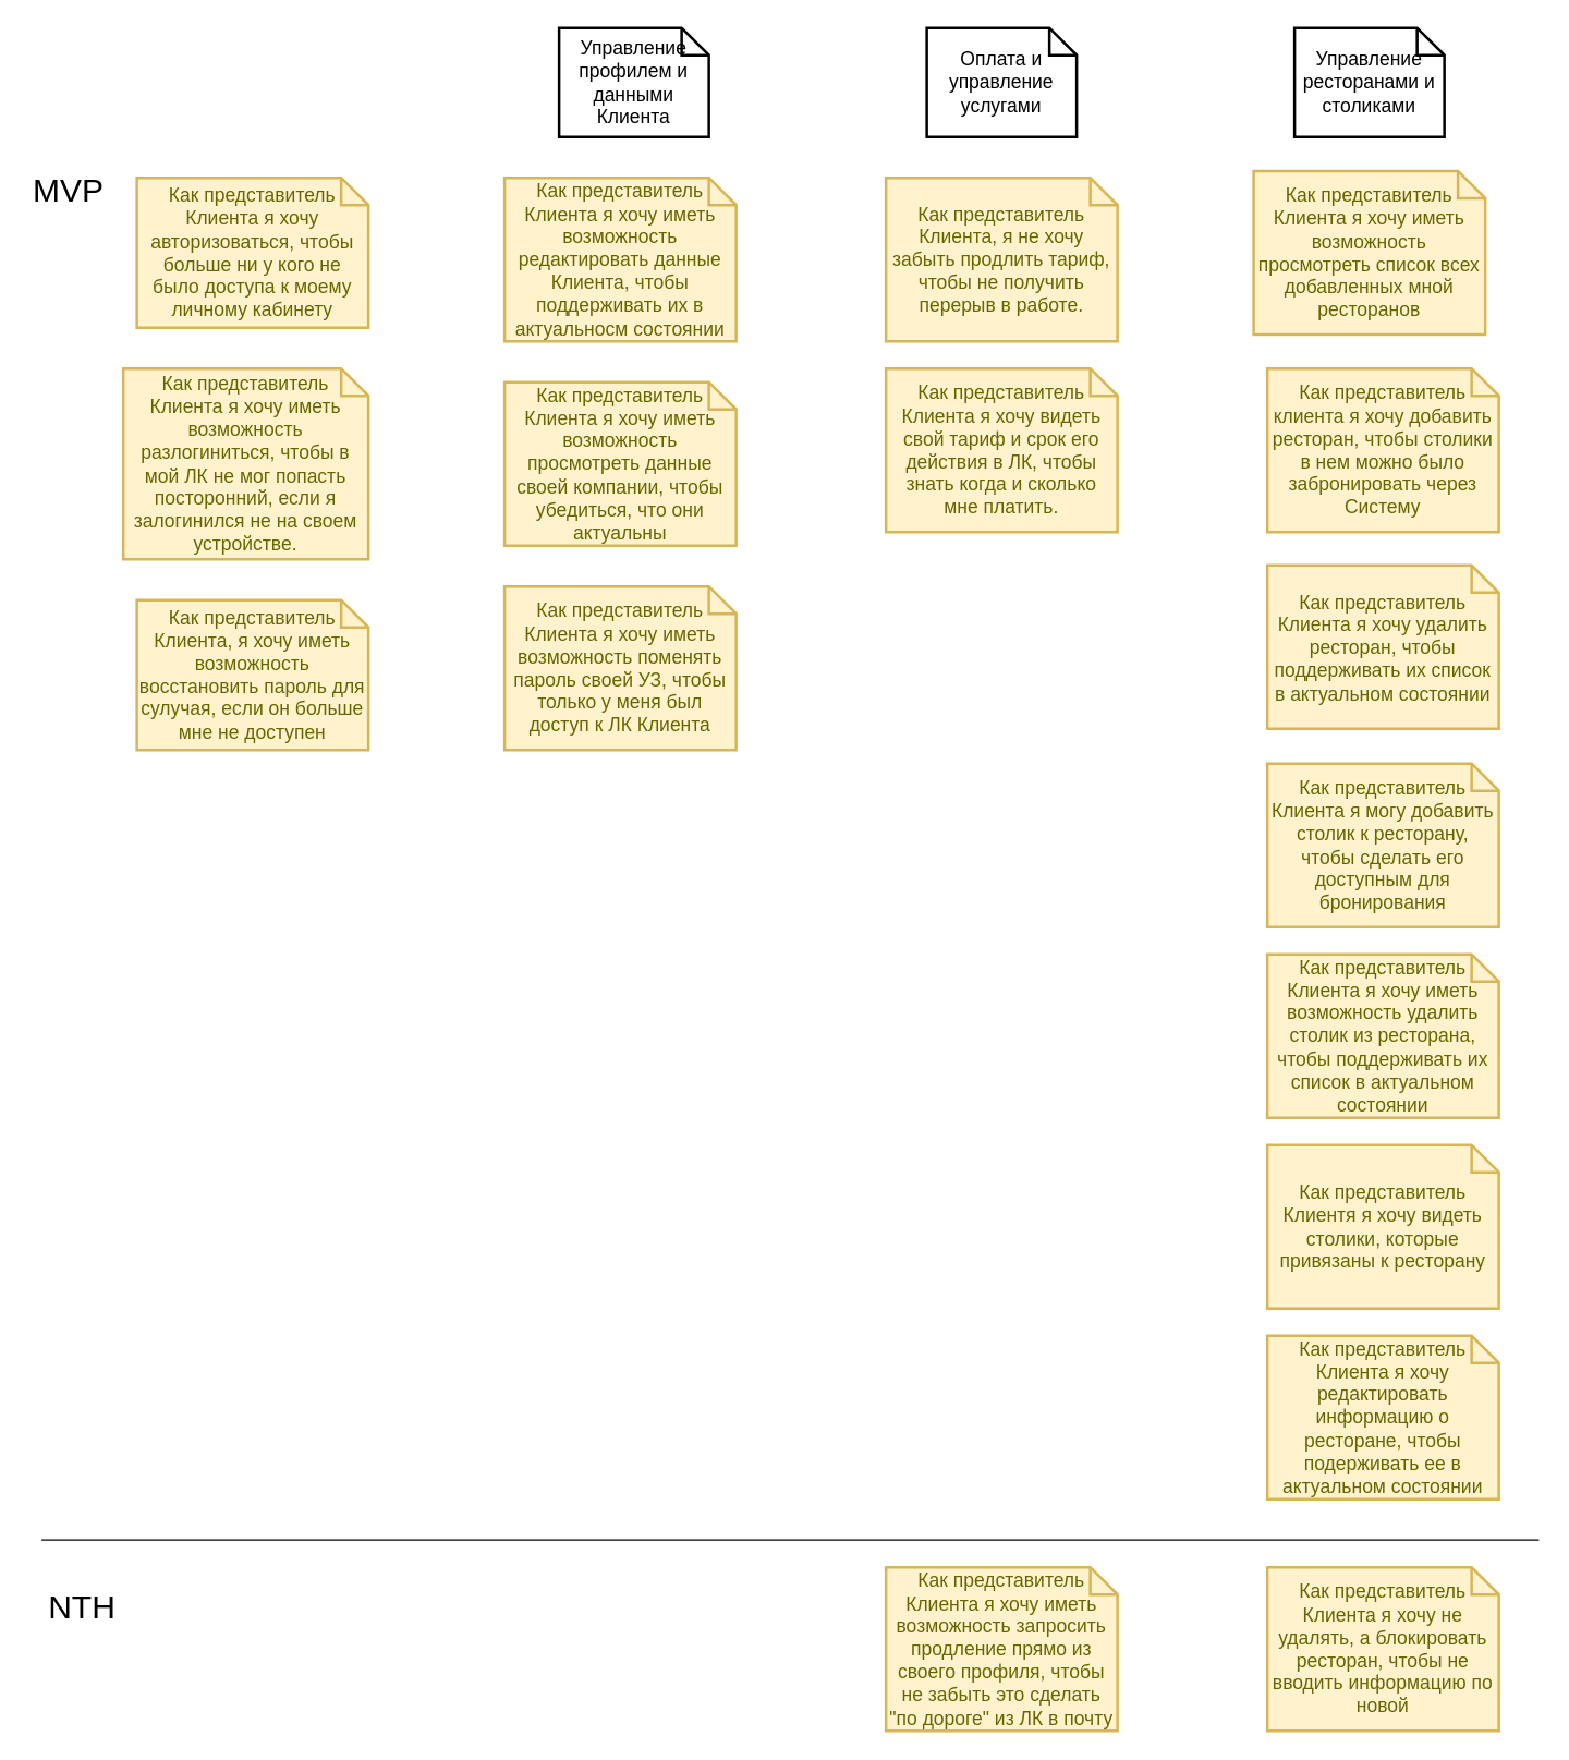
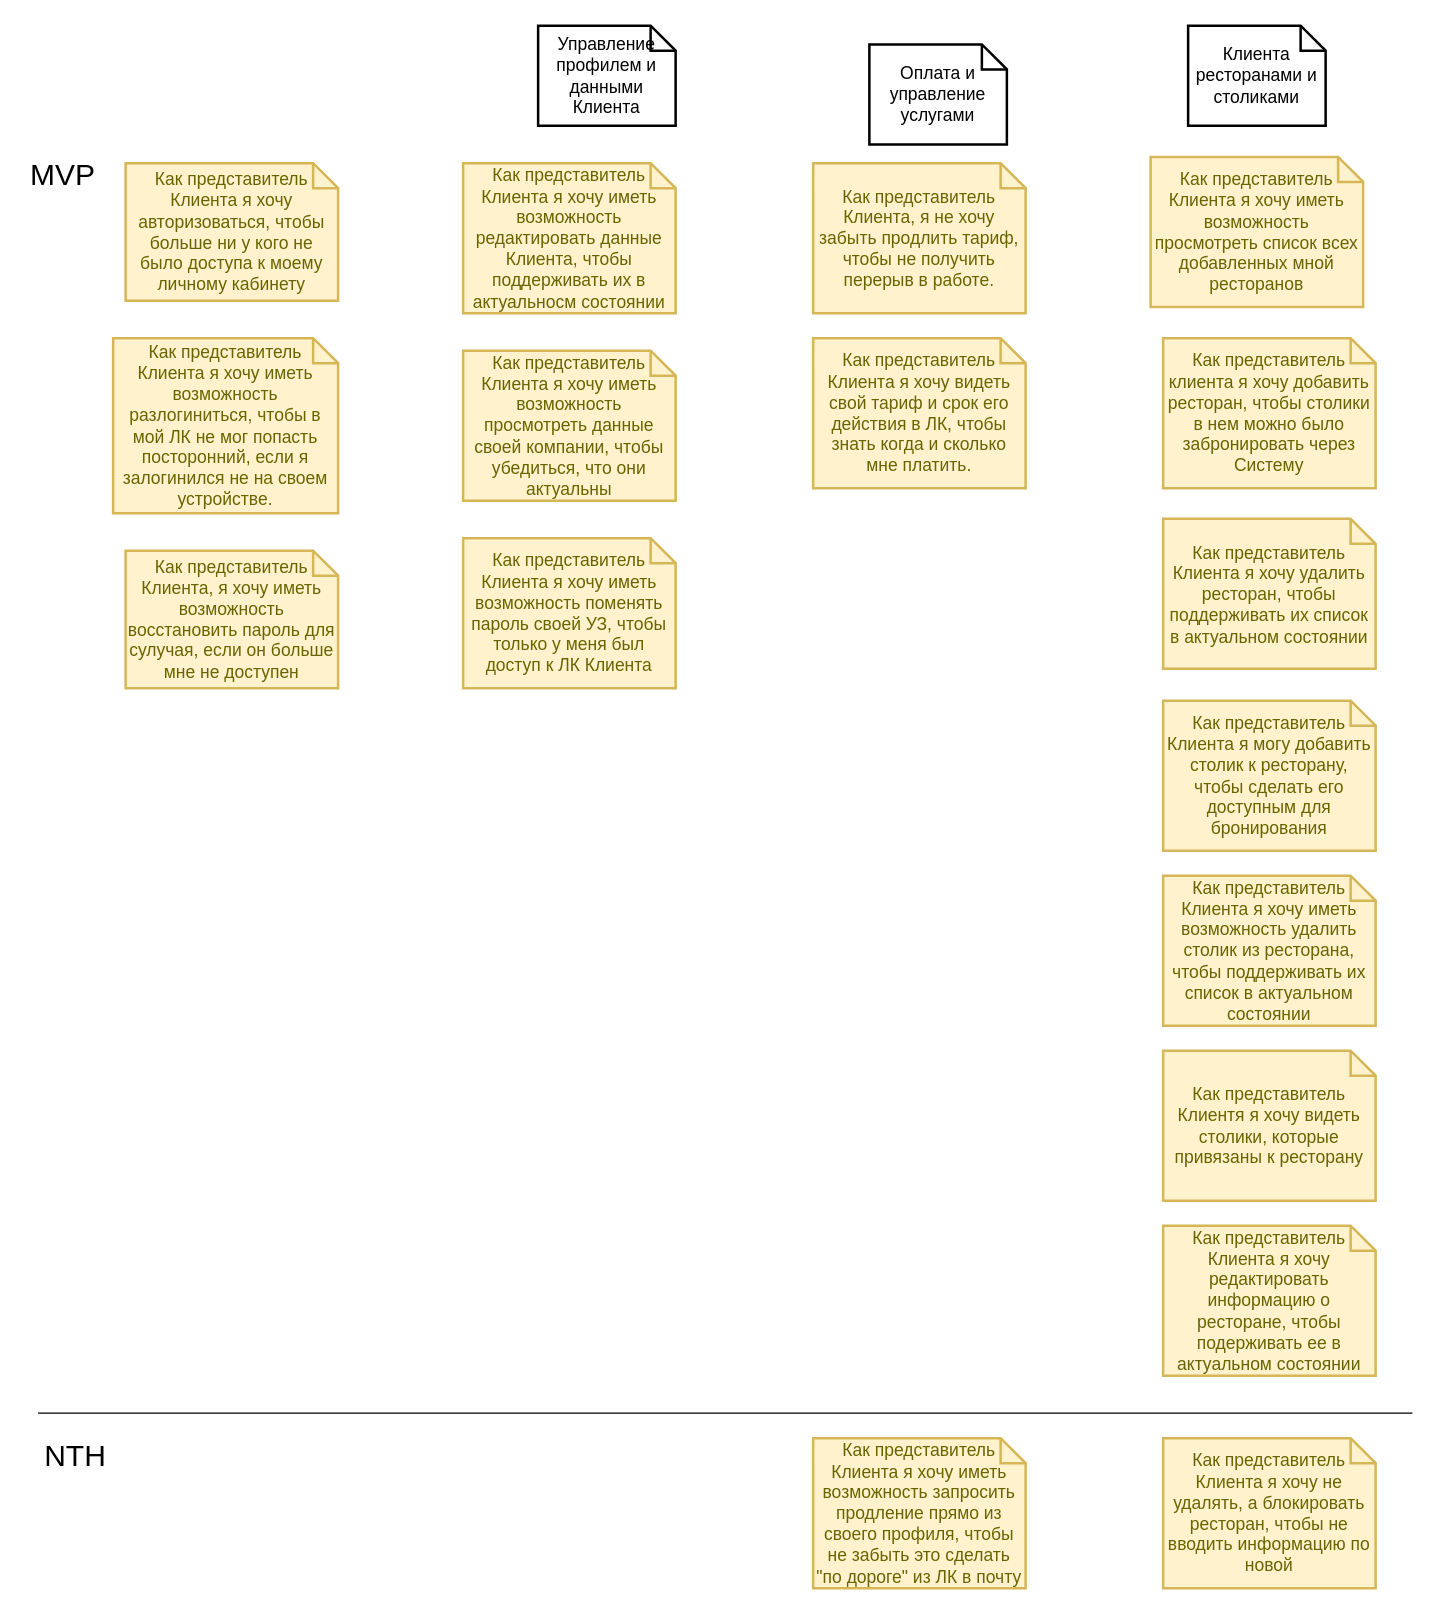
  <mxCell id="0" />
  <mxCell id="1" parent="0" />
- <mxCell id="2" value="Управление профилем и данными Клиента" style="shape=note;strokeWidth=2;fontSize=14;size=20;whiteSpace=wrap;html=1;" parent="1" vertex="1"><mxGeometry x="410" y="20" width="110.0" height="80" as="geometry" /></mxCell>
- <mxCell id="3" value="Управление ресторанами и столиками" style="shape=note;strokeWidth=2;fontSize=14;size=20;whiteSpace=wrap;html=1;" parent="1" vertex="1"><mxGeometry x="950" y="20" width="110.0" height="80" as="geometry" /></mxCell>
+ <mxCell id="2" value="Управление профилем и данными Клиента" style="shape=note;strokeWidth=2;fontSize=14;size=20;whiteSpace=wrap;html=1;" parent="1" vertex="1"><mxGeometry x="430" y="20" width="110.0" height="80" as="geometry" /></mxCell>
+ <mxCell id="3" value="Клиента ресторанами и столиками" style="shape=note;strokeWidth=2;fontSize=14;size=20;whiteSpace=wrap;html=1;" parent="1" vertex="1"><mxGeometry x="950" y="20" width="110.0" height="80" as="geometry" /></mxCell>
  <mxCell id="4" value="Как представитель Клиента я хочу авторизоваться, чтобы больше ни у кого не было доступа к моему личному кабинету" style="shape=note;strokeWidth=2;fontSize=14;size=20;whiteSpace=wrap;fillColor=#fff2cc;strokeColor=#d6b656;fontColor=#666600;" parent="1" vertex="1"><mxGeometry x="100" y="130" width="170" height="110" as="geometry" /></mxCell>
  <mxCell id="5" value="Как представитель Клиента я хочу иметь возможность разлогиниться, чтобы в мой ЛК не мог попасть посторонний, если я залогинился не на своем устройстве." style="shape=note;strokeWidth=2;fontSize=14;size=20;whiteSpace=wrap;fillColor=#fff2cc;strokeColor=#d6b656;fontColor=#666600;" parent="1" vertex="1"><mxGeometry x="90" y="270" width="180" height="140" as="geometry" /></mxCell>
  <mxCell id="6" value="Как представитель Клиента, я хочу иметь возможность восстановить пароль для сулучая, если он больше мне не доступен" style="shape=note;strokeWidth=2;fontSize=14;size=20;whiteSpace=wrap;fillColor=#fff2cc;strokeColor=#d6b656;fontColor=#666600;" parent="1" vertex="1"><mxGeometry x="100" y="440" width="170" height="110" as="geometry" /></mxCell>
  <mxCell id="7" value="Как представитель Клиента я хочу иметь возможность редактировать данные Клиента, чтобы поддерживать их в актуальносм состоянии" style="shape=note;strokeWidth=2;fontSize=14;size=20;whiteSpace=wrap;fillColor=#fff2cc;strokeColor=#d6b656;fontColor=#666600;" parent="1" vertex="1"><mxGeometry x="370" y="130" width="170" height="120" as="geometry" /></mxCell>
  <mxCell id="8" value="Как представитель Клиента я хочу иметь возможность просмотреть данные своей компании, чтобы убедиться, что они актуальны" style="shape=note;strokeWidth=2;fontSize=14;size=20;whiteSpace=wrap;fillColor=#fff2cc;strokeColor=#d6b656;fontColor=#666600;" parent="1" vertex="1"><mxGeometry x="370" y="280" width="170" height="120" as="geometry" /></mxCell>
  <mxCell id="9" value="Как представитель Клиента я хочу иметь возможность поменять пароль своей УЗ, чтобы только у меня был доступ к ЛК Клиента" style="shape=note;strokeWidth=2;fontSize=14;size=20;whiteSpace=wrap;fillColor=#fff2cc;strokeColor=#d6b656;fontColor=#666600;" parent="1" vertex="1"><mxGeometry x="370" y="430" width="170" height="120" as="geometry" /></mxCell>
  <mxCell id="10" value="Как представитель Клиента я хочу видеть свой тариф и срок его действия в ЛК, чтобы знать когда и сколько мне платить." style="shape=note;strokeWidth=2;fontSize=14;size=20;whiteSpace=wrap;fillColor=#fff2cc;strokeColor=#d6b656;fontColor=#666600;" parent="1" vertex="1"><mxGeometry x="650" y="270" width="170" height="120" as="geometry" /></mxCell>
- <mxCell id="11" value="Оплата и управление услугами" style="shape=note;strokeWidth=2;fontSize=14;size=20;whiteSpace=wrap;html=1;" parent="1" vertex="1"><mxGeometry x="680" y="20" width="110.0" height="80" as="geometry" /></mxCell>
+ <mxCell id="11" value="Оплата и управление услугами" style="shape=note;strokeWidth=2;fontSize=14;size=20;whiteSpace=wrap;html=1;" parent="1" vertex="1"><mxGeometry x="695" y="35" width="110.0" height="80" as="geometry" /></mxCell>
  <mxCell id="12" value="Как представитель Клиента, я не хочу забыть продлить тариф, чтобы не получить перерыв в работе." style="shape=note;strokeWidth=2;fontSize=14;size=20;whiteSpace=wrap;fillColor=#fff2cc;strokeColor=#d6b656;fontColor=#666600;" parent="1" vertex="1"><mxGeometry x="650" y="130" width="170" height="120" as="geometry" /></mxCell>
  <mxCell id="13" value="Как представитель Клиента я хочу иметь возможность просмотреть список всех добавленных мной ресторанов" style="shape=note;strokeWidth=2;fontSize=14;size=20;whiteSpace=wrap;fillColor=#fff2cc;strokeColor=#d6b656;fontColor=#666600;" parent="1" vertex="1"><mxGeometry x="920" y="125" width="170" height="120" as="geometry" /></mxCell>
  <mxCell id="14" value="Как представитель клиента я хочу добавить ресторан, чтобы столики в нем можно было забронировать через Систему" style="shape=note;strokeWidth=2;fontSize=14;size=20;whiteSpace=wrap;fillColor=#fff2cc;strokeColor=#d6b656;fontColor=#666600;" parent="1" vertex="1"><mxGeometry x="930" y="270" width="170" height="120" as="geometry" /></mxCell>
  <mxCell id="15" value="Как представитель Клиента я хочу удалить ресторан, чтобы поддерживать их список в актуальном состоянии" style="shape=note;strokeWidth=2;fontSize=14;size=20;whiteSpace=wrap;fillColor=#fff2cc;strokeColor=#d6b656;fontColor=#666600;" parent="1" vertex="1"><mxGeometry x="930" y="414.5" width="170" height="120" as="geometry" /></mxCell>
  <mxCell id="16" value="Как представитель Клиента я хочу не удалять, а блокировать ресторан, чтобы не вводить информацию по новой" style="shape=note;strokeWidth=2;fontSize=14;size=20;whiteSpace=wrap;fillColor=#fff2cc;strokeColor=#d6b656;fontColor=#666600;" parent="1" vertex="1"><mxGeometry x="930" y="1150" width="170" height="120" as="geometry" /></mxCell>
  <mxCell id="17" value="Как представитель Клиента я хочу редактировать информацию о ресторане, чтобы подерживать ее в актуальном состоянии" style="shape=note;strokeWidth=2;fontSize=14;size=20;whiteSpace=wrap;fillColor=#fff2cc;strokeColor=#d6b656;fontColor=#666600;" parent="1" vertex="1"><mxGeometry x="930" y="980" width="170" height="120" as="geometry" /></mxCell>
  <mxCell id="18" value="Как представитель Клиентя я хочу видеть столики, которые привязаны к ресторану" style="shape=note;strokeWidth=2;fontSize=14;size=20;whiteSpace=wrap;fillColor=#fff2cc;strokeColor=#d6b656;fontColor=#666600;" parent="1" vertex="1"><mxGeometry x="930" y="840" width="170" height="120" as="geometry" /></mxCell>
  <mxCell id="19" value="Как представитель Клиента я могу добавить столик к ресторану, чтобы сделать его доступным для бронирования" style="shape=note;strokeWidth=2;fontSize=14;size=20;whiteSpace=wrap;fillColor=#fff2cc;strokeColor=#d6b656;fontColor=#666600;" parent="1" vertex="1"><mxGeometry x="930" y="560" width="170" height="120" as="geometry" /></mxCell>
  <mxCell id="20" value="Как представитель Клиента я хочу иметь возможность удалить столик из ресторана, чтобы поддерживать их список в актуальном состоянии" style="shape=note;strokeWidth=2;fontSize=14;size=20;whiteSpace=wrap;fillColor=#fff2cc;strokeColor=#d6b656;fontColor=#666600;" parent="1" vertex="1"><mxGeometry x="930" y="700" width="170" height="120" as="geometry" /></mxCell>
  <mxCell id="21" value="Как представитель Клиента я хочу иметь возможность запросить продление прямо из своего профиля, чтобы не забыть это сделать &quot;по дороге&quot; из ЛК в почту" style="shape=note;strokeWidth=2;fontSize=14;size=20;whiteSpace=wrap;fillColor=#fff2cc;strokeColor=#d6b656;fontColor=#666600;" parent="1" vertex="1"><mxGeometry x="650" y="1150" width="170" height="120" as="geometry" /></mxCell>
  <mxCell id="22" value="&lt;font style=&quot;font-size: 24px&quot;&gt;MVP&lt;/font&gt;" style="text;html=1;strokeColor=none;fillColor=none;align=center;verticalAlign=middle;whiteSpace=wrap;rounded=0;" parent="1" vertex="1"><mxGeometry x="20" y="125" width="60" height="30" as="geometry" /></mxCell>
  <mxCell id="23" value="" style="endArrow=none;html=1;rounded=0;fontSize=24;" parent="1" edge="1"><mxGeometry width="50" height="50" relative="1" as="geometry"><mxPoint x="30" y="1130" as="sourcePoint" /><mxPoint x="1129.412" y="1130" as="targetPoint" /></mxGeometry></mxCell>
- <mxCell id="24" value="&lt;font style=&quot;font-size: 24px&quot;&gt;NTH&lt;font style=&quot;font-size: 24px&quot;&gt;&lt;br&gt;&lt;/font&gt;&lt;/font&gt;" style="text;html=1;strokeColor=none;fillColor=none;align=center;verticalAlign=middle;whiteSpace=wrap;rounded=0;" parent="1" vertex="1"><mxGeometry x="30" y="1165" width="60" height="30" as="geometry" /></mxCell>
+ <mxCell id="24" value="&lt;font style=&quot;font-size: 24px&quot;&gt;NTH&lt;font style=&quot;font-size: 24px&quot;&gt;&lt;br&gt;&lt;/font&gt;&lt;/font&gt;" style="text;html=1;strokeColor=none;fillColor=none;align=center;verticalAlign=middle;whiteSpace=wrap;rounded=0;" parent="1" vertex="1"><mxGeometry x="30" y="1150" width="60" height="30" as="geometry" /></mxCell>
